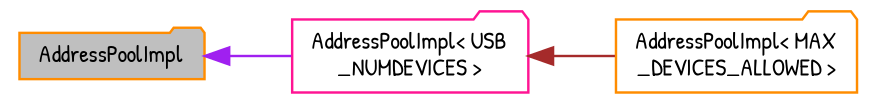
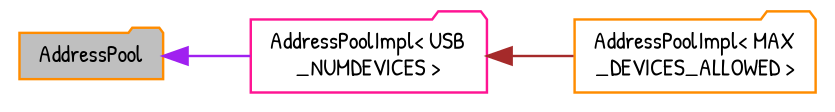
  digraph {
    fontname="Patrick Hand"
    rankdir=LR
    node [color=darkorange fillcolor=white fontname="Patrick Hand" fontsize=10 shape=folder style=filled]
    edge [dir=back fontname="Patrick Hand" fontsize=10 labelfontname=Helvetica labelfontsize=10 style=solid]
-   n1 [fillcolor=grey75 fontcolor=black height=0.2 label=AddressPoolImpl width=0.4]
+   n1 [fillcolor=grey75 fontcolor=black height=0.2 label=AddressPool width=0.4]
    n2 [color=deeppink height=0.2 label="AddressPoolImpl\< USB\l_NUMDEVICES \>" width=0.4]
    n3 [height=0.2 label="AddressPoolImpl\< MAX\l_DEVICES_ALLOWED \>" width=0.4]
    n1 -> n2 [color=purple]
    n2 -> n3 [color=brown]
  }
